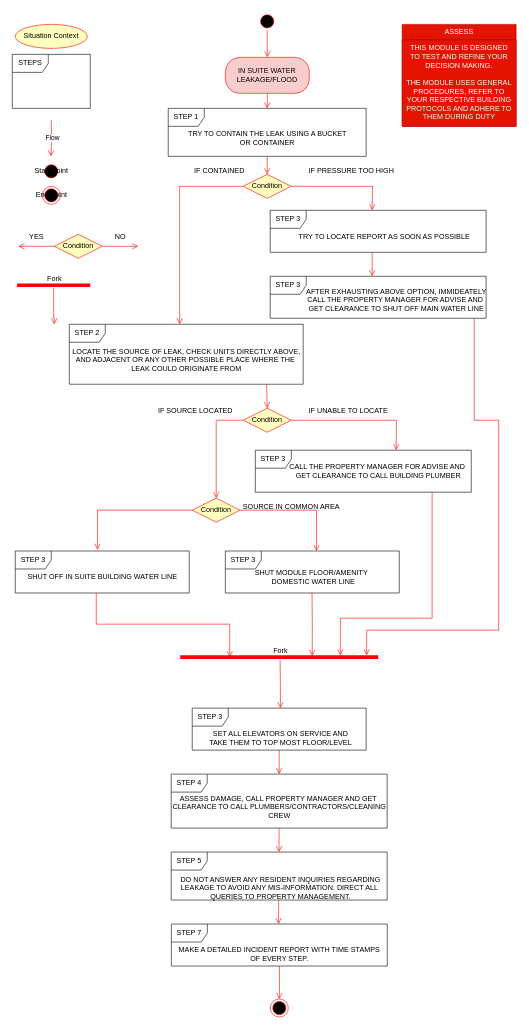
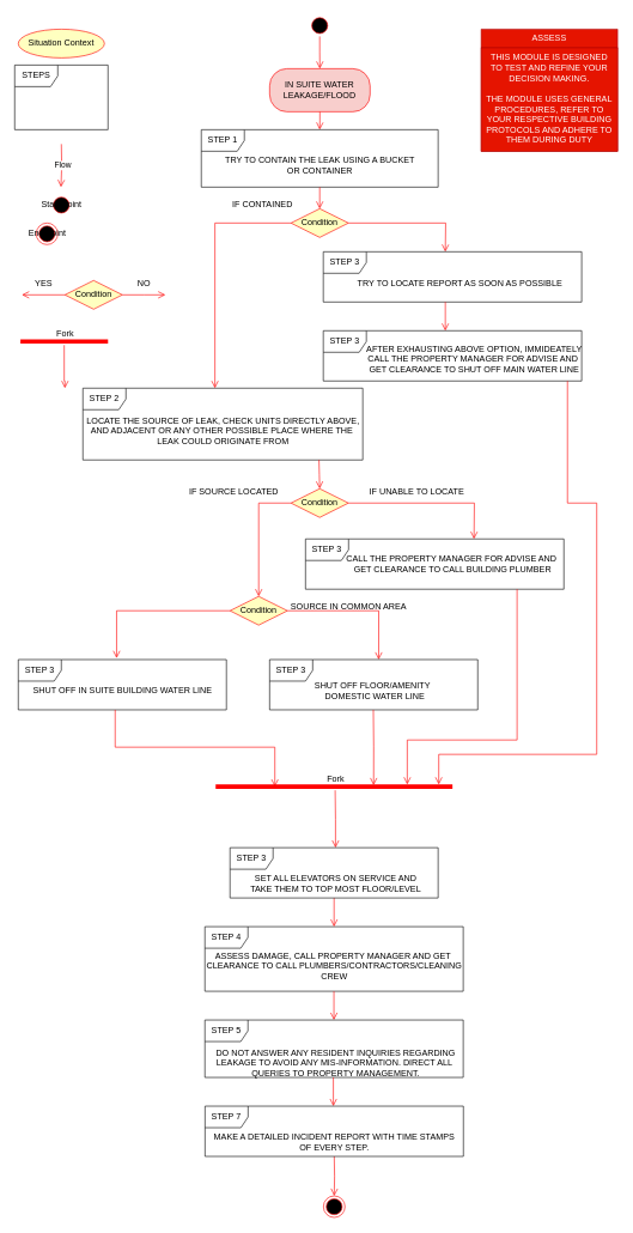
  <mxCell id="0" />
  <mxCell id="1" parent="0" />
  <mxCell id="2" value="" style="ellipse;html=1;shape=startState;fillColor=#000000;strokeColor=#ff0000;" vertex="1" parent="1"><mxGeometry x="430" width="30" height="30" as="geometry" y="20" /></mxCell>
  <mxCell id="3" value="" style="edgeStyle=orthogonalEdgeStyle;html=1;verticalAlign=bottom;endArrow=open;endSize=8;strokeColor=#ff0000;rounded=0;entryX=0.5;entryY=0;entryDx=0;entryDy=0;" edge="1" parent="1" source="2" target="4"><mxGeometry relative="1" as="geometry"><mxPoint x="445" y="100" as="targetPoint" /></mxGeometry></mxCell>
  <mxCell id="4" value="IN SUITE WATER LEAKAGE/FLOOD" style="rounded=1;whiteSpace=wrap;html=1;arcSize=40;fontColor=#000000;fillColor=#f8cecc;strokeColor=#ff0000;" vertex="1" parent="1"><mxGeometry x="375.2" y="95" width="140" height="60" as="geometry" /></mxCell>
  <mxCell id="5" value="" style="edgeStyle=orthogonalEdgeStyle;html=1;verticalAlign=bottom;endArrow=open;endSize=8;strokeColor=#ff0000;rounded=0;" edge="1" parent="1" source="4"><mxGeometry relative="1" as="geometry"><mxPoint x="445" y="180" as="targetPoint" /></mxGeometry></mxCell>
  <mxCell id="6" value="Situation Context" style="ellipse;whiteSpace=wrap;html=1;arcSize=40;fontColor=#000000;fillColor=#ffffc0;strokeColor=#ff0000;" vertex="1" parent="1"><mxGeometry x="25" y="40" width="120" height="40" as="geometry" /></mxCell>
  <mxCell id="7" value="" style="edgeStyle=orthogonalEdgeStyle;html=1;verticalAlign=bottom;endArrow=open;endSize=8;strokeColor=#ff0000;rounded=0;" edge="1" parent="1"><mxGeometry relative="1" as="geometry"><mxPoint x="84.5" y="260" as="targetPoint" /><mxPoint x="85" y="200" as="sourcePoint" /></mxGeometry></mxCell>
  <mxCell id="8" value="Flow" style="edgeLabel;html=1;align=center;verticalAlign=middle;resizable=0;points=[];" vertex="1" connectable="0" parent="7"><mxGeometry x="-0.333" y="3" relative="1" as="geometry"><mxPoint x="-2" y="10" as="offset" /></mxGeometry></mxCell>
  <mxCell id="9" value="Start Point" style="ellipse;html=1;shape=startState;fillColor=#000000;strokeColor=#ff0000;" vertex="1" parent="1"><mxGeometry x="70" y="270" width="30" height="30" as="geometry" /></mxCell>
- <mxCell id="10" value="End Point" style="ellipse;html=1;shape=endState;fillColor=#000000;strokeColor=#ff0000;" vertex="1" parent="1"><mxGeometry x="70" y="310" width="30" height="30" as="geometry" /></mxCell>
+ <mxCell id="10" value="End Point" style="ellipse;html=1;shape=endState;fillColor=#000000;strokeColor=#ff0000;" vertex="1" parent="1"><mxGeometry x="50" y="310" width="30" height="30" as="geometry" /></mxCell>
  <mxCell id="11" value="STEPS" style="shape=umlFrame;whiteSpace=wrap;html=1;pointerEvents=0;" vertex="1" parent="1"><mxGeometry y="90" width="130" height="90" as="geometry" x="20" /></mxCell>
  <mxCell id="12" value="STEP 1" style="shape=umlFrame;whiteSpace=wrap;html=1;pointerEvents=0;" vertex="1" parent="1"><mxGeometry x="280" y="180" width="330" height="80" as="geometry" /></mxCell>
  <mxCell id="13" value="TRY TO CONTAIN THE LEAK USING A BUCKET &lt;br&gt;OR CONTAINER" style="text;html=1;align=center;verticalAlign=middle;resizable=0;points=[];autosize=1;strokeColor=none;fillColor=none;" vertex="1" parent="1"><mxGeometry x="300" y="210" width="290" height="40" as="geometry" /></mxCell>
  <mxCell id="14" value="STEP 2" style="shape=umlFrame;whiteSpace=wrap;html=1;pointerEvents=0;" vertex="1" parent="1"><mxGeometry x="115" y="540" width="390" height="100" as="geometry" /></mxCell>
  <mxCell id="15" value="LOCATE THE SOURCE OF LEAK, CHECK UNITS DIRECTLY ABOVE,&lt;br&gt;AND ADJACENT OR ANY OTHER POSSIBLE PLACE WHERE THE&amp;nbsp;&lt;br&gt;LEAK COULD ORIGINATE FROM" style="text;html=1;align=center;verticalAlign=middle;resizable=0;points=[];autosize=1;strokeColor=none;fillColor=none;" vertex="1" parent="1"><mxGeometry x="110.2" y="570" width="400" height="60" as="geometry" /></mxCell>
  <mxCell id="16" value="" style="edgeStyle=orthogonalEdgeStyle;html=1;verticalAlign=bottom;endArrow=open;endSize=8;strokeColor=#ff0000;rounded=0;" edge="1" parent="1"><mxGeometry relative="1" as="geometry"><mxPoint x="445" y="290" as="targetPoint" /><mxPoint x="445" y="260" as="sourcePoint" /></mxGeometry></mxCell>
  <mxCell id="17" value="STEP 3" style="shape=umlFrame;whiteSpace=wrap;html=1;pointerEvents=0;" vertex="1" parent="1"><mxGeometry x="425.2" y="750" width="360" height="70" as="geometry" /></mxCell>
  <mxCell id="18" value="CALL THE PROPERTY MANAGER FOR ADVISE AND&amp;nbsp;&lt;br&gt;GET CLEARANCE TO CALL BUILDING PLUMBER" style="text;html=1;align=center;verticalAlign=middle;resizable=0;points=[];autosize=1;strokeColor=none;fillColor=none;" vertex="1" parent="1"><mxGeometry x="470.2" y="765" width="320" height="40" as="geometry" /></mxCell>
  <mxCell id="19" value="" style="edgeStyle=orthogonalEdgeStyle;html=1;verticalAlign=bottom;endArrow=open;endSize=8;strokeColor=#ff0000;rounded=0;entryX=0.5;entryY=0;entryDx=0;entryDy=0;" edge="1" parent="1" target="41"><mxGeometry relative="1" as="geometry"><mxPoint x="444" y="680" as="targetPoint" /><mxPoint x="444" y="640" as="sourcePoint" /></mxGeometry></mxCell>
  <mxCell id="20" value="STEP 4" style="shape=umlFrame;whiteSpace=wrap;html=1;pointerEvents=0;" vertex="1" parent="1"><mxGeometry x="285" y="1290" width="360" height="90" as="geometry" /></mxCell>
  <mxCell id="21" value="ASSESS DAMAGE, CALL PROPERTY MANAGER AND GET&amp;nbsp;&lt;br&gt;CLEARANCE TO CALL PLUMBERS/CONTRACTORS/CLEANING&lt;br&gt;CREW" style="text;html=1;align=center;verticalAlign=middle;resizable=0;points=[];autosize=1;strokeColor=none;fillColor=none;" vertex="1" parent="1"><mxGeometry x="275.2" y="1315" width="380" height="60" as="geometry" /></mxCell>
  <mxCell id="22" value="" style="edgeStyle=orthogonalEdgeStyle;html=1;verticalAlign=bottom;endArrow=open;endSize=8;strokeColor=#ff0000;rounded=0;" edge="1" parent="1"><mxGeometry relative="1" as="geometry"><mxPoint x="464.8" y="1420" as="targetPoint" /><mxPoint x="464.8" y="1380" as="sourcePoint" /></mxGeometry></mxCell>
  <mxCell id="23" value="ASSESS" style="swimlane;fontStyle=0;childLayout=stackLayout;horizontal=1;startSize=26;fillColor=#e51400;horizontalStack=0;resizeParent=1;resizeParentMax=0;resizeLast=0;collapsible=1;marginBottom=0;whiteSpace=wrap;html=1;fontColor=#ffffff;strokeColor=#B20000;" vertex="1" parent="1"><mxGeometry x="670" y="40" width="190" height="170" as="geometry" /></mxCell>
  <mxCell id="24" value="THIS MODULE IS DESIGNED TO TEST AND REFINE YOUR DECISION MAKING. &lt;br&gt;&lt;br&gt;THE MODULE USES GENERAL PROCEDURES, REFER TO YOUR RESPECTIVE BUILDING PROTOCOLS AND ADHERE TO THEM DURING DUTY" style="text;strokeColor=#B20000;fillColor=#e51400;align=center;verticalAlign=top;spacingLeft=4;spacingRight=4;overflow=hidden;rotatable=0;points=[[0,0.5],[1,0.5]];portConstraint=eastwest;whiteSpace=wrap;html=1;fontColor=#ffffff;" vertex="1" parent="23"><mxGeometry y="26" width="190" height="144" as="geometry" /></mxCell>
  <mxCell id="25" value="" style="edgeStyle=orthogonalEdgeStyle;html=1;verticalAlign=bottom;endArrow=open;endSize=8;strokeColor=#ff0000;rounded=0;" edge="1" parent="1"><mxGeometry relative="1" as="geometry"><mxPoint x="465" y="1290" as="targetPoint" /><mxPoint x="465" y="1250" as="sourcePoint" /></mxGeometry></mxCell>
  <mxCell id="26" value="" style="shape=line;html=1;strokeWidth=6;strokeColor=#ff0000;" vertex="1" parent="1"><mxGeometry x="28" y="470" width="122" height="10" as="geometry" /></mxCell>
  <mxCell id="27" value="" style="edgeStyle=orthogonalEdgeStyle;html=1;verticalAlign=bottom;endArrow=open;endSize=8;strokeColor=#ff0000;rounded=0;" edge="1" parent="1" source="26"><mxGeometry relative="1" as="geometry"><mxPoint x="90" y="540" as="targetPoint" /><Array as="points"><mxPoint x="89" y="530" /><mxPoint x="90" y="530" /></Array></mxGeometry></mxCell>
  <mxCell id="28" value="Fork" style="text;html=1;align=center;verticalAlign=middle;resizable=0;points=[];autosize=1;strokeColor=none;fillColor=none;" vertex="1" parent="1"><mxGeometry x="65" y="450" width="50" height="30" as="geometry" /></mxCell>
  <mxCell id="29" value="DO NOT ANSWER ANY RESIDENT INQUIRIES REGARDING&lt;br&gt;LEAKAGE TO AVOID ANY MIS-INFORMATION. DIRECT ALL&amp;nbsp;&lt;br&gt;QUERIES TO PROPERTY MANAGEMENT." style="text;html=1;align=center;verticalAlign=middle;resizable=0;points=[];autosize=1;strokeColor=none;fillColor=none;" vertex="1" parent="1"><mxGeometry x="287" y="1450" width="360" height="60" as="geometry" /></mxCell>
  <mxCell id="30" value="STEP 5" style="shape=umlFrame;whiteSpace=wrap;html=1;pointerEvents=0;" vertex="1" parent="1"><mxGeometry x="285" y="1420" width="360" height="80" as="geometry" /></mxCell>
  <mxCell id="31" value="" style="edgeStyle=orthogonalEdgeStyle;html=1;verticalAlign=bottom;endArrow=open;endSize=8;strokeColor=#ff0000;rounded=0;" edge="1" parent="1"><mxGeometry relative="1" as="geometry"><mxPoint x="464" y="1540" as="targetPoint" /><mxPoint x="464" y="1500" as="sourcePoint" /></mxGeometry></mxCell>
  <mxCell id="32" value="" style="edgeStyle=orthogonalEdgeStyle;html=1;verticalAlign=bottom;endArrow=open;endSize=8;strokeColor=#ff0000;rounded=0;" edge="1" parent="1" target="33"><mxGeometry relative="1" as="geometry"><mxPoint x="465.2" y="1680" as="targetPoint" /><mxPoint x="465.2" y="1610" as="sourcePoint" /></mxGeometry></mxCell>
  <mxCell id="33" value="" style="ellipse;html=1;shape=endState;fillColor=#000000;strokeColor=#ff0000;" vertex="1" parent="1"><mxGeometry x="450.2" y="1665" width="30" height="30" as="geometry" /></mxCell>
  <mxCell id="34" value="MAKE A DETAILED INCIDENT REPORT WITH TIME STAMPS &lt;br&gt;OF EVERY STEP." style="text;html=1;align=center;verticalAlign=middle;resizable=0;points=[];autosize=1;strokeColor=none;fillColor=none;" vertex="1" parent="1"><mxGeometry x="285.2" y="1570" width="360" height="40" as="geometry" /></mxCell>
  <mxCell id="35" value="STEP 7" style="shape=umlFrame;whiteSpace=wrap;html=1;pointerEvents=0;" vertex="1" parent="1"><mxGeometry x="285.2" y="1540" width="360" height="70" as="geometry" /></mxCell>
  <mxCell id="36" value="Condition" style="rhombus;whiteSpace=wrap;html=1;fontColor=#000000;fillColor=#ffffc0;strokeColor=#ff0000;" vertex="1" parent="1"><mxGeometry x="90" y="390" width="80" height="40" as="geometry" /></mxCell>
  <mxCell id="37" value="" style="edgeStyle=orthogonalEdgeStyle;html=1;align=left;verticalAlign=bottom;endArrow=open;endSize=8;strokeColor=#ff0000;rounded=0;" edge="1" parent="1" source="36"><mxGeometry x="-0.255" y="10" relative="1" as="geometry"><mxPoint x="230" y="410" as="targetPoint" /><mxPoint as="offset" /></mxGeometry></mxCell>
  <mxCell id="38" value="" style="edgeStyle=orthogonalEdgeStyle;html=1;align=left;verticalAlign=top;endArrow=open;endSize=8;strokeColor=#ff0000;rounded=0;" edge="1" parent="1"><mxGeometry x="0.2" y="60" relative="1" as="geometry"><mxPoint x="30" y="410" as="targetPoint" /><mxPoint x="90" y="410" as="sourcePoint" /><Array as="points"><mxPoint x="90" y="410" /><mxPoint x="90" y="410" /></Array><mxPoint as="offset" /></mxGeometry></mxCell>
  <mxCell id="39" value="YES" style="text;html=1;align=center;verticalAlign=middle;resizable=0;points=[];autosize=1;strokeColor=none;fillColor=none;" vertex="1" parent="1"><mxGeometry x="35" y="380" width="50" height="30" as="geometry" /></mxCell>
  <mxCell id="40" value="NO" style="text;html=1;align=center;verticalAlign=middle;resizable=0;points=[];autosize=1;strokeColor=none;fillColor=none;" vertex="1" parent="1"><mxGeometry x="180" y="380" width="40" height="30" as="geometry" /></mxCell>
  <mxCell id="41" value="Condition" style="rhombus;whiteSpace=wrap;html=1;fontColor=#000000;fillColor=#ffffc0;strokeColor=#ff0000;" vertex="1" parent="1"><mxGeometry x="405" y="680" width="80" height="40" as="geometry" /></mxCell>
  <mxCell id="42" value="" style="edgeStyle=orthogonalEdgeStyle;html=1;align=left;verticalAlign=bottom;endArrow=open;endSize=8;strokeColor=#ff0000;rounded=0;" edge="1" parent="1" source="41"><mxGeometry x="-0.255" y="10" relative="1" as="geometry"><mxPoint x="660" y="750" as="targetPoint" /><mxPoint as="offset" /></mxGeometry></mxCell>
  <mxCell id="43" value="" style="edgeStyle=orthogonalEdgeStyle;html=1;align=left;verticalAlign=top;endArrow=open;endSize=8;strokeColor=#ff0000;rounded=0;entryX=0.5;entryY=0;entryDx=0;entryDy=0;" edge="1" parent="1" target="47"><mxGeometry x="0.2" y="60" relative="1" as="geometry"><mxPoint x="260" y="830" as="targetPoint" /><mxPoint x="405" y="700" as="sourcePoint" /><Array as="points"><mxPoint x="360" y="700" /></Array><mxPoint as="offset" /></mxGeometry></mxCell>
  <mxCell id="44" value="IF SOURCE LOCATED" style="text;html=1;align=center;verticalAlign=middle;resizable=0;points=[];autosize=1;strokeColor=none;fillColor=none;" vertex="1" parent="1"><mxGeometry x="250" y="670" width="150" height="30" as="geometry" /></mxCell>
  <mxCell id="45" value="IF UNABLE TO LOCATE" style="text;html=1;align=center;verticalAlign=middle;resizable=0;points=[];autosize=1;strokeColor=none;fillColor=none;" vertex="1" parent="1"><mxGeometry x="500" y="670" width="160" height="30" as="geometry" /></mxCell>
  <mxCell id="46" value="STEP 3" style="shape=umlFrame;whiteSpace=wrap;html=1;pointerEvents=0;" vertex="1" parent="1"><mxGeometry x="25" y="918" width="290" height="70" as="geometry" /></mxCell>
  <mxCell id="47" value="Condition" style="rhombus;whiteSpace=wrap;html=1;fontColor=#000000;fillColor=#ffffc0;strokeColor=#ff0000;" vertex="1" parent="1"><mxGeometry x="320" y="830" width="80" height="40" as="geometry" /></mxCell>
  <mxCell id="48" value="" style="edgeStyle=orthogonalEdgeStyle;html=1;align=left;verticalAlign=bottom;endArrow=open;endSize=8;strokeColor=#ff0000;rounded=0;entryX=0.524;entryY=0;entryDx=0;entryDy=0;entryPerimeter=0;" edge="1" parent="1" source="47" target="52"><mxGeometry x="-0.255" y="10" relative="1" as="geometry"><mxPoint x="480" y="910" as="targetPoint" /><mxPoint as="offset" /><Array as="points"><mxPoint x="527" y="850" /></Array></mxGeometry></mxCell>
  <mxCell id="49" value="" style="edgeStyle=orthogonalEdgeStyle;html=1;align=left;verticalAlign=top;endArrow=open;endSize=8;strokeColor=#ff0000;rounded=0;exitX=0;exitY=0.5;exitDx=0;exitDy=0;" edge="1" parent="1" source="47"><mxGeometry x="0.2" y="60" relative="1" as="geometry"><mxPoint x="162" y="916" as="targetPoint" /><mxPoint x="220" y="850" as="sourcePoint" /><Array as="points"><mxPoint x="162" y="850" /></Array><mxPoint as="offset" /></mxGeometry></mxCell>
  <mxCell id="50" value="&amp;nbsp; &amp;nbsp;SOURCE IN COMMON AREA" style="text;html=1;align=center;verticalAlign=middle;resizable=0;points=[];autosize=1;strokeColor=none;fillColor=none;" vertex="1" parent="1"><mxGeometry x="385.2" y="830" width="190" height="30" as="geometry" /></mxCell>
  <mxCell id="51" value="SHUT OFF IN SUITE BUILDING WATER LINE" style="text;html=1;align=center;verticalAlign=middle;resizable=0;points=[];autosize=1;strokeColor=none;fillColor=none;" vertex="1" parent="1"><mxGeometry x="30" y="946" width="280" height="30" as="geometry" /></mxCell>
  <mxCell id="52" value="STEP 3" style="shape=umlFrame;whiteSpace=wrap;html=1;pointerEvents=0;" vertex="1" parent="1"><mxGeometry x="375.2" y="918" width="290" height="70" as="geometry" /></mxCell>
- <mxCell id="53" value="SHUT MODULE FLOOR/AMENITY&amp;nbsp;&lt;br&gt;&amp;nbsp;DOMESTIC WATER LINE" style="text;html=1;align=center;verticalAlign=middle;resizable=0;points=[];autosize=1;strokeColor=none;fillColor=none;" vertex="1" parent="1"><mxGeometry x="425.2" y="941" width="190" height="40" as="geometry" /></mxCell>
+ <mxCell id="53" value="SHUT OFF FLOOR/AMENITY&amp;nbsp;&lt;br&gt;&amp;nbsp;DOMESTIC WATER LINE" style="text;html=1;align=center;verticalAlign=middle;resizable=0;points=[];autosize=1;strokeColor=none;fillColor=none;" vertex="1" parent="1"><mxGeometry x="425.2" y="941" width="190" height="40" as="geometry" /></mxCell>
  <mxCell id="54" value="Condition" style="rhombus;whiteSpace=wrap;html=1;fontColor=#000000;fillColor=#ffffc0;strokeColor=#ff0000;" vertex="1" parent="1"><mxGeometry x="405" y="290" width="80" height="40" as="geometry" /></mxCell>
  <mxCell id="55" value="" style="edgeStyle=orthogonalEdgeStyle;html=1;align=left;verticalAlign=bottom;endArrow=open;endSize=8;strokeColor=#ff0000;rounded=0;" edge="1" parent="1" source="54"><mxGeometry x="-0.255" y="10" relative="1" as="geometry"><mxPoint x="620" y="350" as="targetPoint" /><mxPoint as="offset" /></mxGeometry></mxCell>
  <mxCell id="56" value="" style="edgeStyle=orthogonalEdgeStyle;html=1;align=left;verticalAlign=top;endArrow=open;endSize=8;strokeColor=#ff0000;rounded=0;" edge="1" parent="1" target="14"><mxGeometry x="0.2" y="60" relative="1" as="geometry"><mxPoint x="300" y="500" as="targetPoint" /><mxPoint x="405" y="310" as="sourcePoint" /><Array as="points"><mxPoint x="299" y="310" /></Array><mxPoint as="offset" /></mxGeometry></mxCell>
  <mxCell id="57" value="IF CONTAINED" style="text;html=1;align=center;verticalAlign=middle;resizable=0;points=[];autosize=1;strokeColor=none;fillColor=none;" vertex="1" parent="1"><mxGeometry x="310" y="270" width="110" height="30" as="geometry" /></mxCell>
- <mxCell id="58" value="IF PRESSURE TOO HIGH" style="text;html=1;align=center;verticalAlign=middle;resizable=0;points=[];autosize=1;strokeColor=none;fillColor=none;" vertex="1" parent="1"><mxGeometry x="500" y="270" width="170" height="30" as="geometry" /></mxCell>
  <mxCell id="59" value="STEP 3" style="shape=umlFrame;whiteSpace=wrap;html=1;pointerEvents=0;" vertex="1" parent="1"><mxGeometry x="450" y="350" width="360" height="70" as="geometry" /></mxCell>
  <mxCell id="60" value="TRY TO LOCATE REPORT AS SOON AS POSSIBLE" style="text;html=1;align=center;verticalAlign=middle;resizable=0;points=[];autosize=1;strokeColor=none;fillColor=none;" vertex="1" parent="1"><mxGeometry x="485" y="380" width="310" height="30" as="geometry" /></mxCell>
  <mxCell id="61" value="STEP 3" style="shape=umlFrame;whiteSpace=wrap;html=1;pointerEvents=0;" vertex="1" parent="1"><mxGeometry x="450" y="460" width="360" height="70" as="geometry" /></mxCell>
  <mxCell id="62" value="AFTER EXHAUSTING ABOVE OPTION, IMMIDEATELY&lt;br&gt;CALL THE PROPERTY MANAGER FOR ADVISE AND&amp;nbsp;&lt;br&gt;GET CLEARANCE TO SHUT OFF MAIN WATER&amp;nbsp;LINE" style="text;html=1;align=center;verticalAlign=middle;resizable=0;points=[];autosize=1;strokeColor=none;fillColor=none;" vertex="1" parent="1"><mxGeometry x="500" y="470" width="320" height="60" as="geometry" /></mxCell>
  <mxCell id="63" value="" style="edgeStyle=orthogonalEdgeStyle;html=1;verticalAlign=bottom;endArrow=open;endSize=8;strokeColor=#ff0000;rounded=0;" edge="1" parent="1"><mxGeometry relative="1" as="geometry"><mxPoint x="620" y="460" as="targetPoint" /><mxPoint x="620" y="420" as="sourcePoint" /></mxGeometry></mxCell>
  <mxCell id="64" value="" style="shape=line;html=1;strokeWidth=6;strokeColor=#ff0000;" vertex="1" parent="1"><mxGeometry x="300" y="1090" width="330" height="10" as="geometry" /></mxCell>
  <mxCell id="65" value="Fork" style="text;html=1;align=center;verticalAlign=middle;resizable=0;points=[];autosize=1;strokeColor=none;fillColor=none;" vertex="1" parent="1"><mxGeometry x="442" y="1070" width="50" height="30" as="geometry" /></mxCell>
  <mxCell id="66" value="" style="edgeStyle=orthogonalEdgeStyle;html=1;verticalAlign=bottom;endArrow=open;endSize=8;strokeColor=#ff0000;rounded=0;entryX=0.25;entryY=0.5;entryDx=0;entryDy=0;entryPerimeter=0;" edge="1" parent="1" target="64"><mxGeometry relative="1" as="geometry"><mxPoint x="160" y="1028" as="targetPoint" /><mxPoint x="160" y="988" as="sourcePoint" /><Array as="points"><mxPoint x="160" y="1040" /><mxPoint x="383" y="1040" /></Array></mxGeometry></mxCell>
  <mxCell id="67" value="" style="edgeStyle=orthogonalEdgeStyle;html=1;verticalAlign=bottom;endArrow=open;endSize=8;strokeColor=#ff0000;rounded=0;entryX=0.667;entryY=0.3;entryDx=0;entryDy=0;entryPerimeter=0;" edge="1" parent="1" target="64"><mxGeometry relative="1" as="geometry"><mxPoint x="519.7" y="1028" as="targetPoint" /><mxPoint x="519.7" y="988" as="sourcePoint" /></mxGeometry></mxCell>
  <mxCell id="68" value="" style="edgeStyle=orthogonalEdgeStyle;html=1;verticalAlign=bottom;endArrow=open;endSize=8;strokeColor=#ff0000;rounded=0;entryX=0.809;entryY=0.2;entryDx=0;entryDy=0;entryPerimeter=0;" edge="1" parent="1" target="64"><mxGeometry relative="1" as="geometry"><mxPoint x="597" y="1090" as="targetPoint" /><mxPoint x="720" y="820" as="sourcePoint" /><Array as="points"><mxPoint x="720" y="1030" /><mxPoint x="567" y="1030" /></Array></mxGeometry></mxCell>
  <mxCell id="69" value="" style="edgeStyle=orthogonalEdgeStyle;html=1;verticalAlign=bottom;endArrow=open;endSize=8;strokeColor=#ff0000;rounded=0;" edge="1" parent="1"><mxGeometry relative="1" as="geometry"><mxPoint x="467" y="1180" as="targetPoint" /><mxPoint x="466.5" y="1100" as="sourcePoint" /></mxGeometry></mxCell>
  <mxCell id="70" value="STEP 3" style="shape=umlFrame;whiteSpace=wrap;html=1;pointerEvents=0;" vertex="1" parent="1"><mxGeometry x="320" y="1180" width="290" height="70" as="geometry" /></mxCell>
  <mxCell id="71" value="SET ALL ELEVATORS ON SERVICE AND&lt;br&gt;TAKE THEM TO TOP MOST FLOOR/LEVEL" style="text;html=1;align=center;verticalAlign=middle;resizable=0;points=[];autosize=1;strokeColor=none;fillColor=none;" vertex="1" parent="1"><mxGeometry x="337" y="1210" width="260" height="40" as="geometry" /></mxCell>
  <mxCell id="72" value="" style="edgeStyle=orthogonalEdgeStyle;html=1;verticalAlign=bottom;endArrow=open;endSize=8;strokeColor=#ff0000;rounded=0;entryX=0.942;entryY=0.2;entryDx=0;entryDy=0;entryPerimeter=0;" edge="1" parent="1" target="64"><mxGeometry relative="1" as="geometry"><mxPoint x="630" y="1060" as="targetPoint" /><mxPoint x="790.2" y="530" as="sourcePoint" /><Array as="points"><mxPoint x="790" y="700" /><mxPoint x="831" y="700" /><mxPoint x="831" y="1050" /><mxPoint x="611" y="1050" /></Array></mxGeometry></mxCell>
